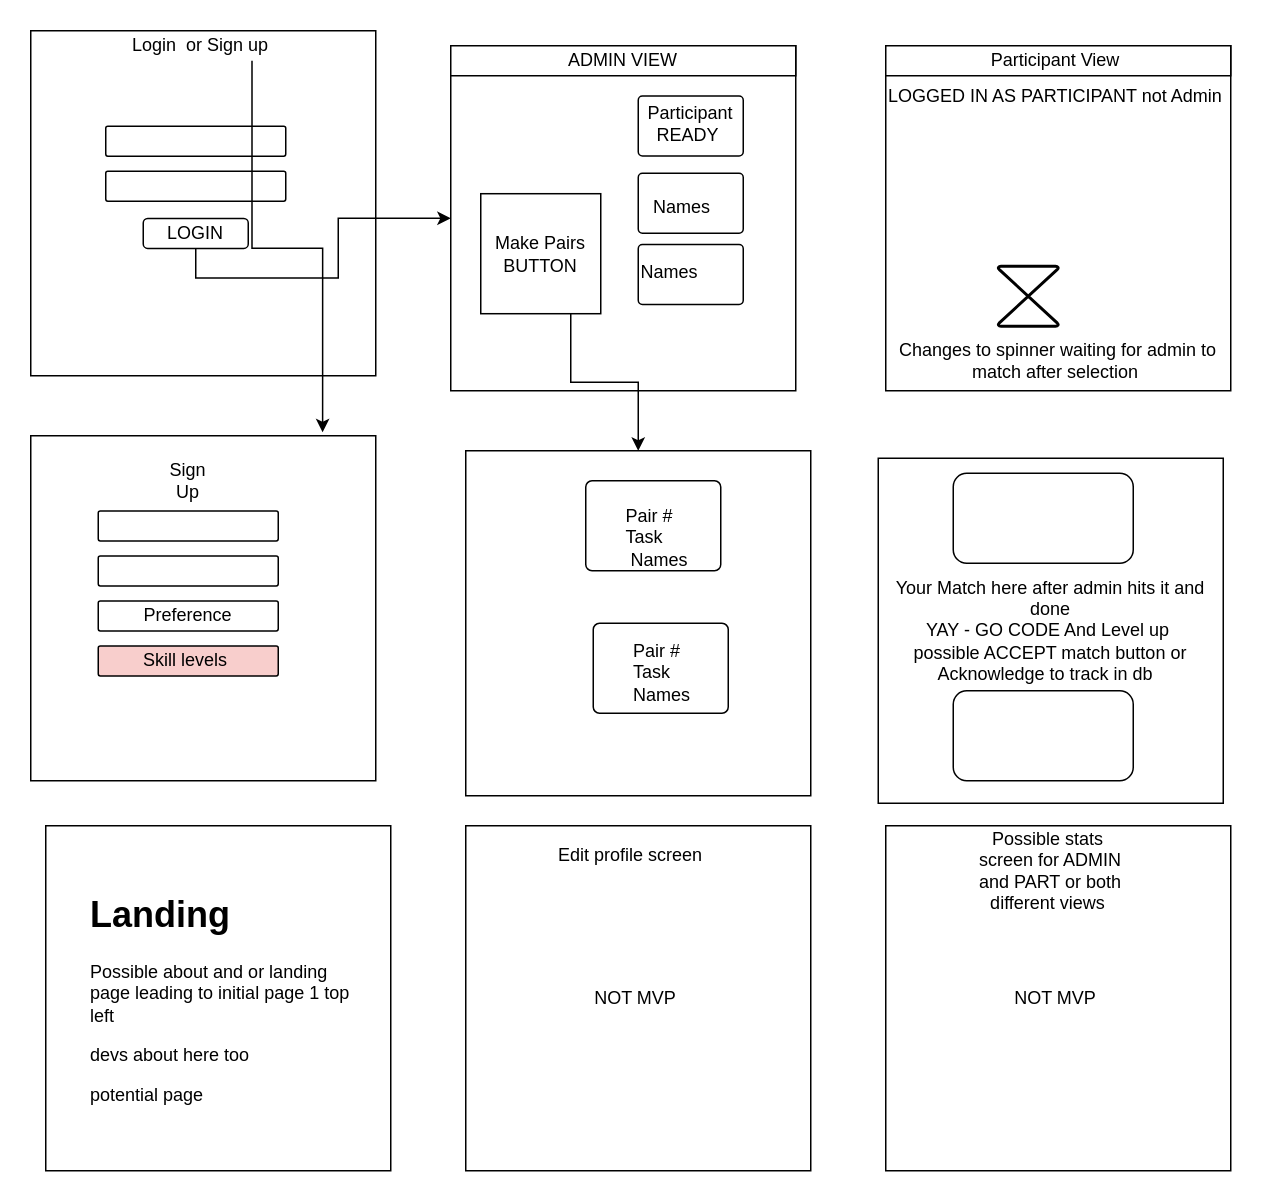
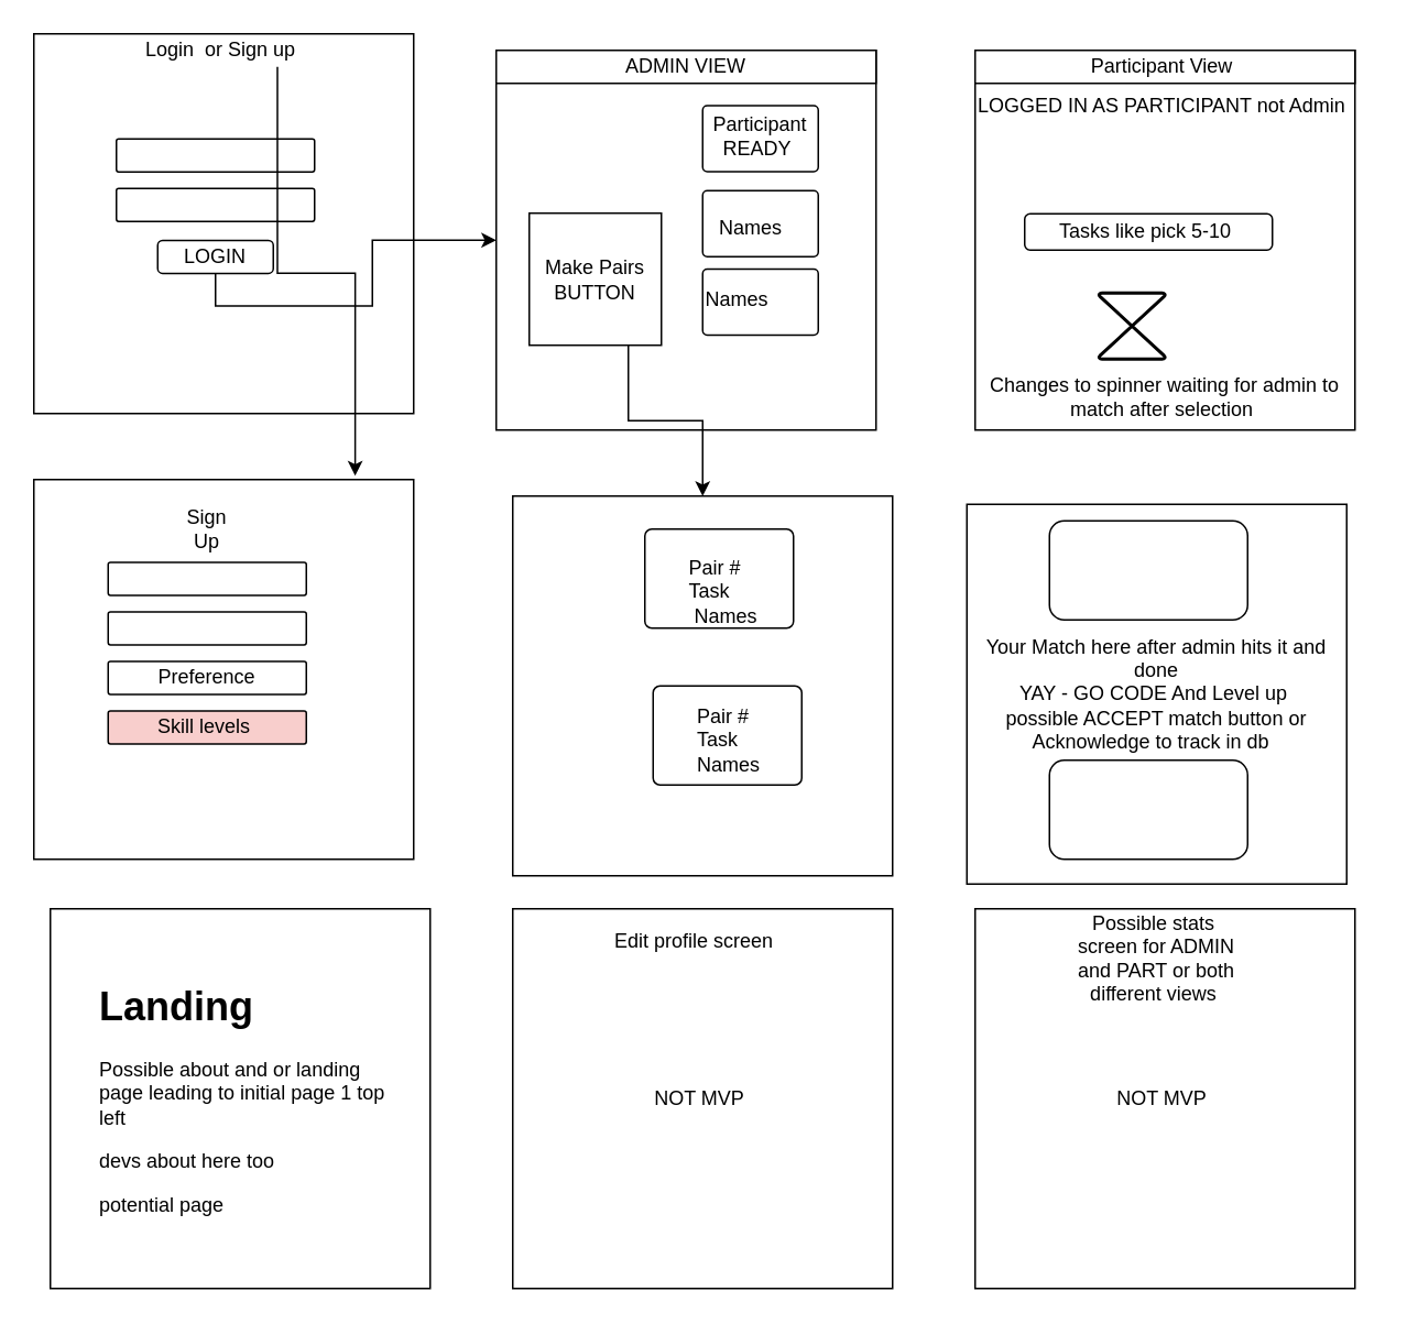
  <mxCell id="0" />
  <mxCell id="1" parent="0" />
  <mxCell id="2" value="" style="whiteSpace=wrap;html=1;aspect=fixed;" vertex="1" parent="1"><mxGeometry x="20" y="20" width="230" height="230" as="geometry" /></mxCell>
  <mxCell id="3" value="NOT MVP&amp;nbsp;" style="whiteSpace=wrap;html=1;aspect=fixed;" vertex="1" parent="1"><mxGeometry x="310" y="550" width="230" height="230" as="geometry" /></mxCell>
  <mxCell id="4" value="" style="whiteSpace=wrap;html=1;aspect=fixed;" vertex="1" parent="1"><mxGeometry x="30" y="550" width="230" height="230" as="geometry" /></mxCell>
  <mxCell id="5" value="" style="whiteSpace=wrap;html=1;aspect=fixed;" vertex="1" parent="1"><mxGeometry x="310" y="300" width="230" height="230" as="geometry" /></mxCell>
  <mxCell id="6" value="" style="whiteSpace=wrap;html=1;aspect=fixed;" vertex="1" parent="1"><mxGeometry x="20" y="290" width="230" height="230" as="geometry" /></mxCell>
  <mxCell id="7" value="" style="whiteSpace=wrap;html=1;aspect=fixed;" vertex="1" parent="1"><mxGeometry x="300" y="30" width="230" height="230" as="geometry" /></mxCell>
  <mxCell id="8" value="" style="whiteSpace=wrap;html=1;aspect=fixed;" vertex="1" parent="1"><mxGeometry x="590" y="30" width="230" height="230" as="geometry" /></mxCell>
  <mxCell id="9" value="" style="rounded=1;whiteSpace=wrap;html=1;arcSize=7;" vertex="1" parent="1"><mxGeometry x="70" y="83.636" width="120" height="20" as="geometry" /></mxCell>
  <mxCell id="10" value="" style="rounded=1;whiteSpace=wrap;html=1;arcSize=7;" vertex="1" parent="1"><mxGeometry x="425" y="63.5" width="70" height="40" as="geometry" /></mxCell>
  <mxCell id="11" value="" style="rounded=1;whiteSpace=wrap;html=1;arcSize=7;" vertex="1" parent="1"><mxGeometry x="70" y="113.636" width="120" height="20" as="geometry" /></mxCell>
  <mxCell id="12" value="Skill levels&amp;nbsp;" style="rounded=1;whiteSpace=wrap;html=1;arcSize=7;fillColor=#f8cecc;" vertex="1" parent="1"><mxGeometry x="65" y="430.136" width="120" height="20" as="geometry" /></mxCell>
  <mxCell id="13" value="Preference" style="rounded=1;whiteSpace=wrap;html=1;arcSize=7;" vertex="1" parent="1"><mxGeometry x="65" y="400.136" width="120" height="20" as="geometry" /></mxCell>
  <mxCell id="14" value="" style="rounded=1;whiteSpace=wrap;html=1;arcSize=7;" vertex="1" parent="1"><mxGeometry x="65" y="370.136" width="120" height="20" as="geometry" /></mxCell>
  <mxCell id="15" value="" style="rounded=1;whiteSpace=wrap;html=1;arcSize=7;" vertex="1" parent="1"><mxGeometry x="65" y="340.136" width="120" height="20" as="geometry" /></mxCell>
  <mxCell id="16" style="edgeStyle=orthogonalEdgeStyle;rounded=0;orthogonalLoop=1;jettySize=auto;html=1;exitX=0.75;exitY=1;exitDx=0;exitDy=0;entryX=0.846;entryY=-0.01;entryDx=0;entryDy=0;entryPerimeter=0;" edge="1" parent="1" source="17" target="6"><mxGeometry relative="1" as="geometry" /></mxCell>
  <mxCell id="17" value="Login&amp;nbsp; or Sign up&amp;nbsp;" style="text;html=1;strokeColor=none;fillColor=none;align=center;verticalAlign=middle;whiteSpace=wrap;rounded=0;" vertex="1" parent="1"><mxGeometry x="70" y="20" width="130" height="20" as="geometry" /></mxCell>
  <mxCell id="18" value="" style="rounded=1;whiteSpace=wrap;html=1;" vertex="1" parent="1"><mxGeometry x="95" y="145.091" width="70" height="20" as="geometry" /></mxCell>
  <mxCell id="19" value="ADMIN VIEW" style="rounded=0;whiteSpace=wrap;html=1;" vertex="1" parent="1"><mxGeometry x="300" y="30" width="230" height="20" as="geometry" /></mxCell>
  <mxCell id="20" value="Sign Up" style="text;html=1;strokeColor=none;fillColor=none;align=center;verticalAlign=middle;whiteSpace=wrap;rounded=0;" vertex="1" parent="1"><mxGeometry x="105" y="310" width="40" height="20" as="geometry" /></mxCell>
  <mxCell id="21" style="edgeStyle=orthogonalEdgeStyle;rounded=0;orthogonalLoop=1;jettySize=auto;html=1;exitX=0.5;exitY=1;exitDx=0;exitDy=0;" edge="1" parent="1" source="22" target="7"><mxGeometry relative="1" as="geometry" /></mxCell>
  <mxCell id="22" value="LOGIN" style="text;html=1;strokeColor=none;fillColor=none;align=center;verticalAlign=middle;whiteSpace=wrap;rounded=0;" vertex="1" parent="1"><mxGeometry x="110" y="144.909" width="40" height="20" as="geometry" /></mxCell>
  <mxCell id="23" value="Participant READY&amp;nbsp;&lt;br&gt;" style="text;html=1;strokeColor=none;fillColor=none;align=center;verticalAlign=middle;whiteSpace=wrap;rounded=0;" vertex="1" parent="1"><mxGeometry x="440" y="70" width="40" height="23" as="geometry" /></mxCell>
  <mxCell id="24" value="" style="rounded=1;whiteSpace=wrap;html=1;arcSize=7;" vertex="1" parent="1"><mxGeometry x="425" y="115" width="70" height="40" as="geometry" /></mxCell>
  <mxCell id="25" value="" style="rounded=1;whiteSpace=wrap;html=1;arcSize=7;" vertex="1" parent="1"><mxGeometry x="390" y="320" width="90" height="60" as="geometry" /></mxCell>
  <mxCell id="26" value="" style="rounded=1;whiteSpace=wrap;html=1;arcSize=7;" vertex="1" parent="1"><mxGeometry x="425" y="162.5" width="70" height="40" as="geometry" /></mxCell>
  <mxCell id="27" value="&amp;nbsp;Names" style="text;html=1;" vertex="1" parent="1"><mxGeometry x="430" y="123.5" width="100" height="30" as="geometry" /></mxCell>
  <mxCell id="28" value="Names" style="text;html=1;" vertex="1" parent="1"><mxGeometry x="425" y="167" width="100" height="30" as="geometry" /></mxCell>
  <mxCell id="29" value="Pair #&lt;br&gt;Task&amp;nbsp;&lt;br&gt;&amp;nbsp;Names" style="text;html=1;" vertex="1" parent="1"><mxGeometry x="415" y="330" width="85" height="30" as="geometry" /></mxCell>
  <mxCell id="30" style="edgeStyle=orthogonalEdgeStyle;rounded=0;orthogonalLoop=1;jettySize=auto;html=1;exitX=0.75;exitY=1;exitDx=0;exitDy=0;" edge="1" parent="1" source="31" target="5"><mxGeometry relative="1" as="geometry" /></mxCell>
  <mxCell id="31" value="Make Pairs BUTTON" style="whiteSpace=wrap;html=1;aspect=fixed;" vertex="1" parent="1"><mxGeometry x="320" y="128.636" width="80" height="80" as="geometry" /></mxCell>
  <mxCell id="32" value="Participant View&amp;nbsp;" style="rounded=0;whiteSpace=wrap;html=1;" vertex="1" parent="1"><mxGeometry x="590" y="30" width="230" height="20" as="geometry" /></mxCell>
  <mxCell id="33" value="" style="rounded=1;whiteSpace=wrap;html=1;arcSize=7;" vertex="1" parent="1"><mxGeometry x="395" y="415" width="90" height="60" as="geometry" /></mxCell>
  <mxCell id="34" value="Pair # &lt;br&gt;Task&amp;nbsp;&amp;nbsp;&lt;br&gt;Names" style="text;html=1;" vertex="1" parent="1"><mxGeometry x="420" y="420" width="130" height="30" as="geometry" /></mxCell>
  <mxCell id="35" value="LOGGED IN AS PARTICIPANT not Admin&amp;nbsp;" style="text;html=1;resizable=0;points=[];autosize=1;align=left;verticalAlign=top;spacingTop=-4;" vertex="1" parent="1"><mxGeometry x="590" y="53.5" width="240" height="20" as="geometry" /></mxCell>
+ <mxCell id="36" value="Tasks like pick 5-10&amp;nbsp;" style="rounded=1;whiteSpace=wrap;html=1;" vertex="1" parent="1"><mxGeometry x="620" y="129" width="150" height="22" as="geometry" /></mxCell>
  <mxCell id="37" value="Edit profile screen" style="text;html=1;strokeColor=none;fillColor=none;align=center;verticalAlign=middle;whiteSpace=wrap;rounded=0;" vertex="1" parent="1"><mxGeometry x="365" y="560" width="110" height="20" as="geometry" /></mxCell>
  <mxCell id="38" value="&lt;h1&gt;Landing&lt;/h1&gt;&lt;p&gt;Possible about and or landing&amp;nbsp; page leading to initial page 1 top left&amp;nbsp;&lt;/p&gt;&lt;p&gt;&lt;span&gt;devs about here too&amp;nbsp;&lt;/span&gt;&lt;/p&gt;&lt;p&gt;&lt;span&gt;potential page&lt;/span&gt;&lt;br&gt;&lt;/p&gt;" style="text;html=1;strokeColor=none;fillColor=none;spacing=5;spacingTop=-20;whiteSpace=wrap;overflow=hidden;rounded=0;" vertex="1" parent="1"><mxGeometry x="55" y="590" width="190" height="160" as="geometry" /></mxCell>
  <mxCell id="39" value="" style="verticalLabelPosition=bottom;verticalAlign=top;html=1;strokeWidth=2;shape=mxgraph.flowchart.collate;" vertex="1" parent="1"><mxGeometry x="665" y="177" width="40" height="40" as="geometry" /></mxCell>
  <mxCell id="40" value="Changes to spinner waiting for admin to match after selection&amp;nbsp;" style="text;html=1;strokeColor=none;fillColor=none;align=center;verticalAlign=middle;whiteSpace=wrap;rounded=0;" vertex="1" parent="1"><mxGeometry x="595" y="230" width="220" height="20" as="geometry" /></mxCell>
  <mxCell id="41" value="Your Match here after admin hits it and done&lt;br&gt;YAY - GO CODE And Level up&amp;nbsp;&lt;br&gt;possible ACCEPT match button or Acknowledge to track in db&amp;nbsp;&amp;nbsp;&lt;br&gt;" style="whiteSpace=wrap;html=1;aspect=fixed;" vertex="1" parent="1"><mxGeometry x="585" y="305" width="230" height="230" as="geometry" /></mxCell>
  <mxCell id="42" value="" style="rounded=1;whiteSpace=wrap;html=1;" vertex="1" parent="1"><mxGeometry x="635" y="315" width="120" height="60" as="geometry" /></mxCell>
  <mxCell id="43" value="" style="rounded=1;whiteSpace=wrap;html=1;" vertex="1" parent="1"><mxGeometry x="635" y="460" width="120" height="60" as="geometry" /></mxCell>
  <mxCell id="44" value="NOT MVP&amp;nbsp;" style="whiteSpace=wrap;html=1;aspect=fixed;" vertex="1" parent="1"><mxGeometry x="590" y="550" width="230" height="230" as="geometry" /></mxCell>
  <mxCell id="45" value="Possible stats&amp;nbsp; screen for ADMIN and PART or both different views&amp;nbsp;" style="text;html=1;strokeColor=none;fillColor=none;align=center;verticalAlign=middle;whiteSpace=wrap;rounded=0;" vertex="1" parent="1"><mxGeometry x="645" y="570" width="110" height="20" as="geometry" /></mxCell>
